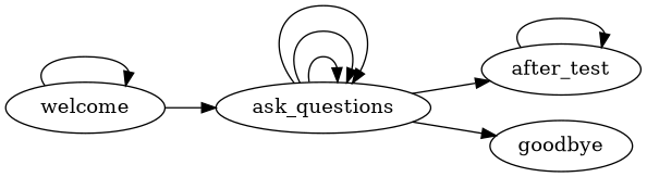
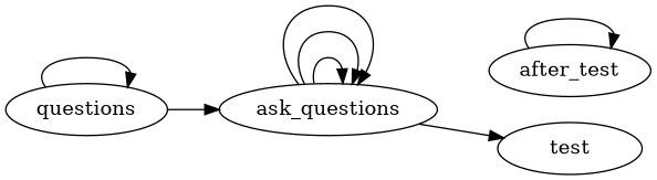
  digraph {
    fontname="DejaVu Serif"
    rankdir=LR
    node [fontname="DejaVu Serif"]
    edge [fontname="DejaVu Serif"]
-   welcome
+   welcome [label=questions]
    ask_questions
    after_test
-   goodbye
+   goodbye [label=test]
    welcome -> welcome
    welcome -> ask_questions
    ask_questions -> ask_questions
    ask_questions -> ask_questions
    ask_questions -> ask_questions
-   ask_questions -> after_test
    ask_questions -> goodbye
    after_test -> after_test
  }
